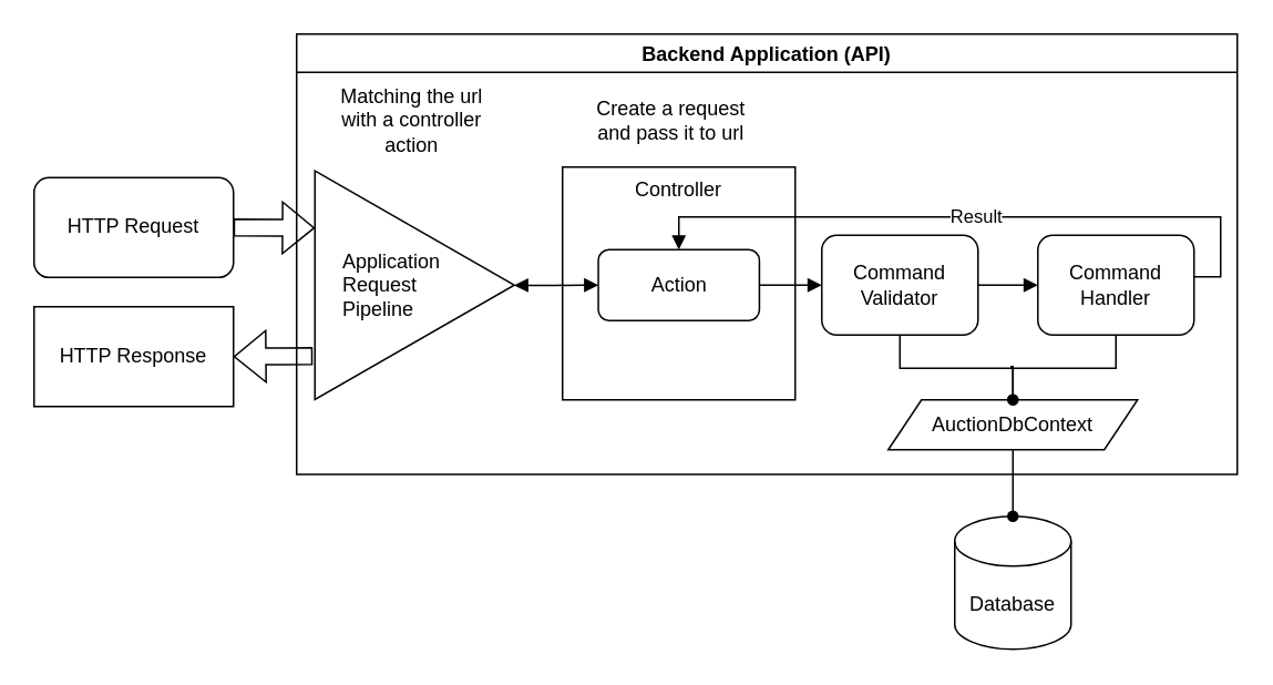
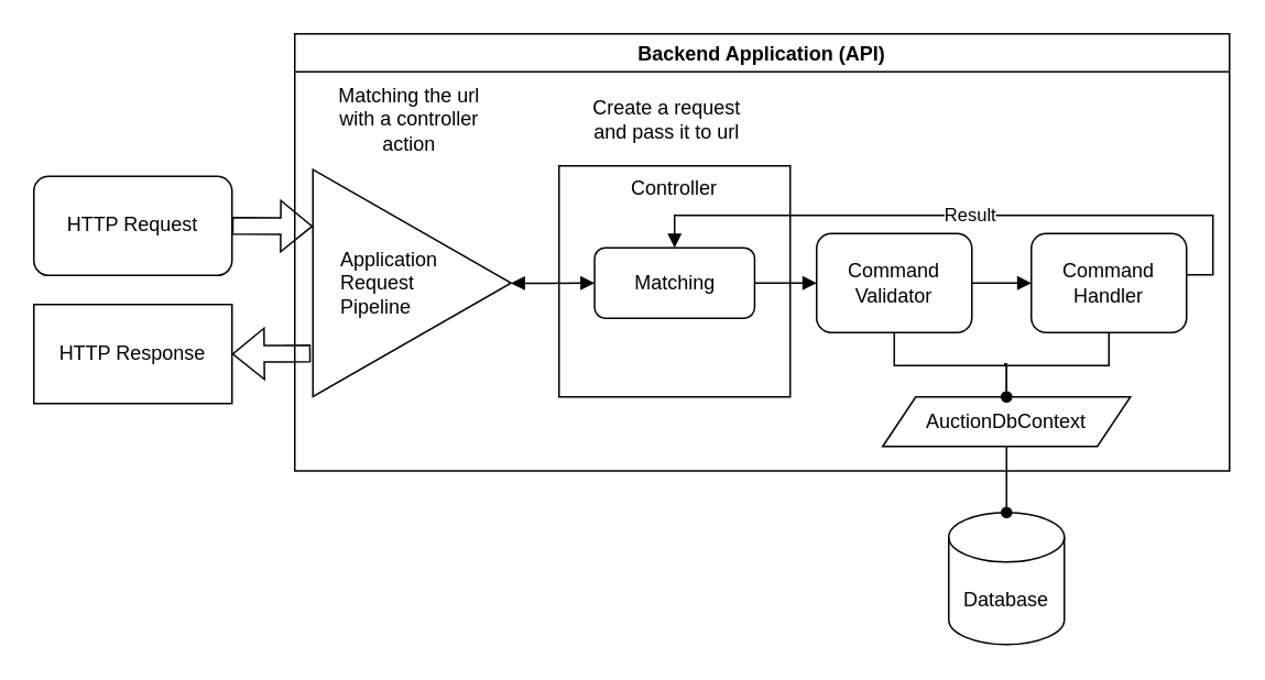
  <mxCell id="0" />
  <mxCell id="1" parent="0" />
  <mxCell id="2" value="Backend Application (API)" style="swimlane;" vertex="1" parent="1"><mxGeometry x="178" y="20" width="566" height="264.75" as="geometry" /></mxCell>
  <mxCell id="3" value="&lt;div&gt;Application&lt;br&gt;Request&lt;br&gt; Pipeline&lt;/div&gt;" style="triangle;whiteSpace=wrap;html=1;align=left;spacingLeft=15;" vertex="1" parent="2"><mxGeometry x="11" y="82.25" width="120" height="137.5" as="geometry" /></mxCell>
  <mxCell id="4" value="Matching the url with a controller action" style="text;html=1;strokeColor=none;fillColor=none;align=center;verticalAlign=middle;whiteSpace=wrap;rounded=0;" vertex="1" parent="2"><mxGeometry x="19" y="23" width="101" height="57" as="geometry" /></mxCell>
  <mxCell id="5" value="Controller" style="group;verticalAlign=top;" connectable="0" vertex="1" parent="2"><mxGeometry x="160" y="80" width="140" height="142" as="geometry" /></mxCell>
  <mxCell id="6" value="Controller" style="whiteSpace=wrap;html=1;aspect=fixed;verticalAlign=top;" vertex="1" parent="5"><mxGeometry width="140" height="140" as="geometry" /></mxCell>
- <mxCell id="7" value="Action" style="rounded=1;whiteSpace=wrap;html=1;" vertex="1" parent="5"><mxGeometry x="21.538" y="49.7" width="96.923" height="42.6" as="geometry" /></mxCell>
+ <mxCell id="7" value="Matching" style="rounded=1;whiteSpace=wrap;html=1;" vertex="1" parent="5"><mxGeometry x="21.538" y="49.7" width="96.923" height="42.6" as="geometry" /></mxCell>
  <mxCell id="8" value="Create a request and pass it to url" style="text;html=1;strokeColor=none;fillColor=none;align=center;verticalAlign=middle;whiteSpace=wrap;rounded=0;" vertex="1" parent="2"><mxGeometry x="170.5" y="23" width="109" height="57" as="geometry" /></mxCell>
  <mxCell id="9" style="edgeStyle=orthogonalEdgeStyle;rounded=0;orthogonalLoop=1;jettySize=auto;html=1;entryX=0;entryY=0.5;entryDx=0;entryDy=0;endArrow=block;endFill=1;" edge="1" parent="2" source="10" target="13"><mxGeometry relative="1" as="geometry" /></mxCell>
  <mxCell id="10" value="Command Validator" style="rounded=1;whiteSpace=wrap;html=1;" vertex="1" parent="2"><mxGeometry x="316" y="121" width="94" height="60" as="geometry" /></mxCell>
  <mxCell id="11" style="edgeStyle=orthogonalEdgeStyle;rounded=0;orthogonalLoop=1;jettySize=auto;html=1;entryX=0.5;entryY=0;entryDx=0;entryDy=0;endArrow=oval;endFill=1;" edge="1" parent="2" source="13" target="16"><mxGeometry relative="1" as="geometry" /></mxCell>
  <mxCell id="12" value="Result" style="edgeStyle=orthogonalEdgeStyle;rounded=0;orthogonalLoop=1;jettySize=auto;html=1;entryX=0.5;entryY=0;entryDx=0;entryDy=0;endArrow=block;endFill=1;" edge="1" parent="2" source="13" target="7"><mxGeometry relative="1" as="geometry"><Array as="points"><mxPoint x="556" y="146" /><mxPoint x="556" y="110" /><mxPoint x="230" y="110" /></Array></mxGeometry></mxCell>
  <mxCell id="13" value="Command Handler" style="rounded=1;whiteSpace=wrap;html=1;" vertex="1" parent="2"><mxGeometry x="446" y="121" width="94" height="60" as="geometry" /></mxCell>
  <mxCell id="14" style="edgeStyle=orthogonalEdgeStyle;rounded=0;orthogonalLoop=1;jettySize=auto;html=1;entryX=0;entryY=0.5;entryDx=0;entryDy=0;endArrow=block;endFill=1;startArrow=block;startFill=1;" edge="1" parent="2" source="3" target="7"><mxGeometry relative="1" as="geometry" /></mxCell>
  <mxCell id="15" style="edgeStyle=orthogonalEdgeStyle;rounded=0;orthogonalLoop=1;jettySize=auto;html=1;entryX=0;entryY=0.5;entryDx=0;entryDy=0;endArrow=block;endFill=1;" edge="1" parent="2" source="7" target="10"><mxGeometry relative="1" as="geometry" /></mxCell>
  <mxCell id="16" value="AuctionDbContext" style="shape=parallelogram;perimeter=parallelogramPerimeter;whiteSpace=wrap;html=1;fixedSize=1;" vertex="1" parent="2"><mxGeometry x="356" y="220" width="150" height="30" as="geometry" /></mxCell>
  <mxCell id="17" style="edgeStyle=orthogonalEdgeStyle;rounded=0;orthogonalLoop=1;jettySize=auto;html=1;entryX=0.5;entryY=0;entryDx=0;entryDy=0;endArrow=oval;endFill=1;" edge="1" parent="2" source="10" target="16"><mxGeometry relative="1" as="geometry" /></mxCell>
  <mxCell id="18" value="" style="shape=flexArrow;endArrow=classic;html=1;rounded=0;exitX=1;exitY=0.5;exitDx=0;exitDy=0;entryX=0;entryY=0.25;entryDx=0;entryDy=0;" edge="1" parent="1" source="19" target="3"><mxGeometry width="50" height="50" relative="1" as="geometry"><mxPoint x="78" y="135" as="sourcePoint" /><mxPoint x="174" y="139" as="targetPoint" /></mxGeometry></mxCell>
  <mxCell id="19" value="HTTP Request" style="rounded=1;whiteSpace=wrap;html=1;" vertex="1" parent="1"><mxGeometry x="20" y="106.38" width="120" height="60" as="geometry" /></mxCell>
  <mxCell id="20" value="Database" style="shape=cylinder3;whiteSpace=wrap;html=1;boundedLbl=1;backgroundOutline=1;size=15;" vertex="1" parent="1"><mxGeometry x="574" y="310" width="70" height="80" as="geometry" /></mxCell>
  <mxCell id="21" style="edgeStyle=orthogonalEdgeStyle;rounded=0;orthogonalLoop=1;jettySize=auto;html=1;entryX=0.5;entryY=0;entryDx=0;entryDy=0;entryPerimeter=0;endArrow=oval;endFill=1;" edge="1" parent="1" source="16" target="20"><mxGeometry relative="1" as="geometry" /></mxCell>
  <mxCell id="22" value="HTTP Response" style="whiteSpace=wrap;html=1;rounded=0;" vertex="1" parent="1"><mxGeometry x="20" y="184" width="120" height="60" as="geometry" /></mxCell>
  <mxCell id="23" value="" style="shape=flexArrow;endArrow=classic;html=1;rounded=0;entryX=1;entryY=0.5;entryDx=0;entryDy=0;exitX=-0.011;exitY=0.81;exitDx=0;exitDy=0;exitPerimeter=0;" edge="1" parent="1" source="3" target="22"><mxGeometry width="50" height="50" relative="1" as="geometry"><mxPoint x="174" y="210" as="sourcePoint" /><mxPoint x="184" y="149" as="targetPoint" /></mxGeometry></mxCell>
